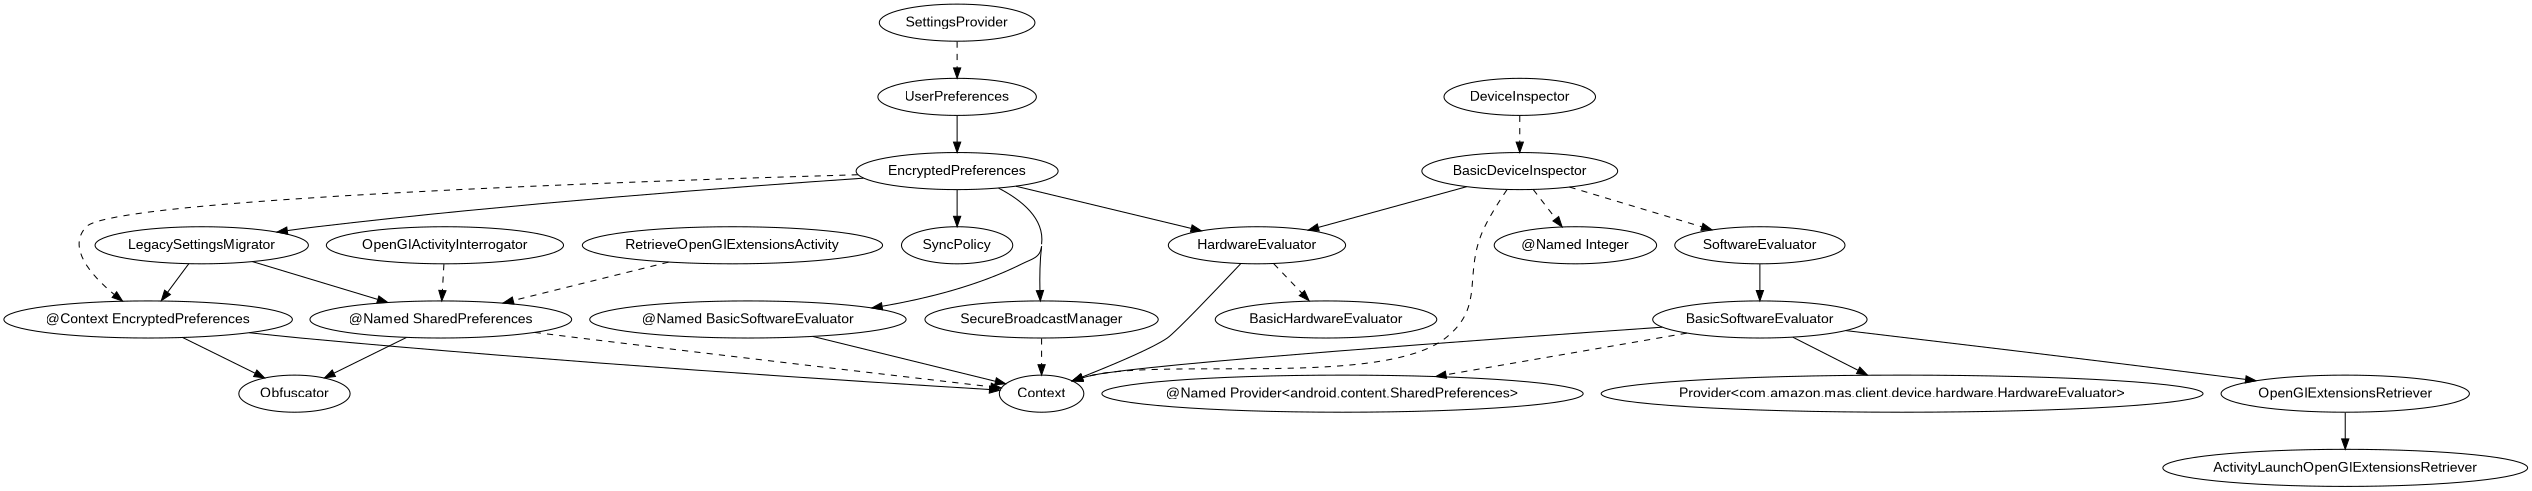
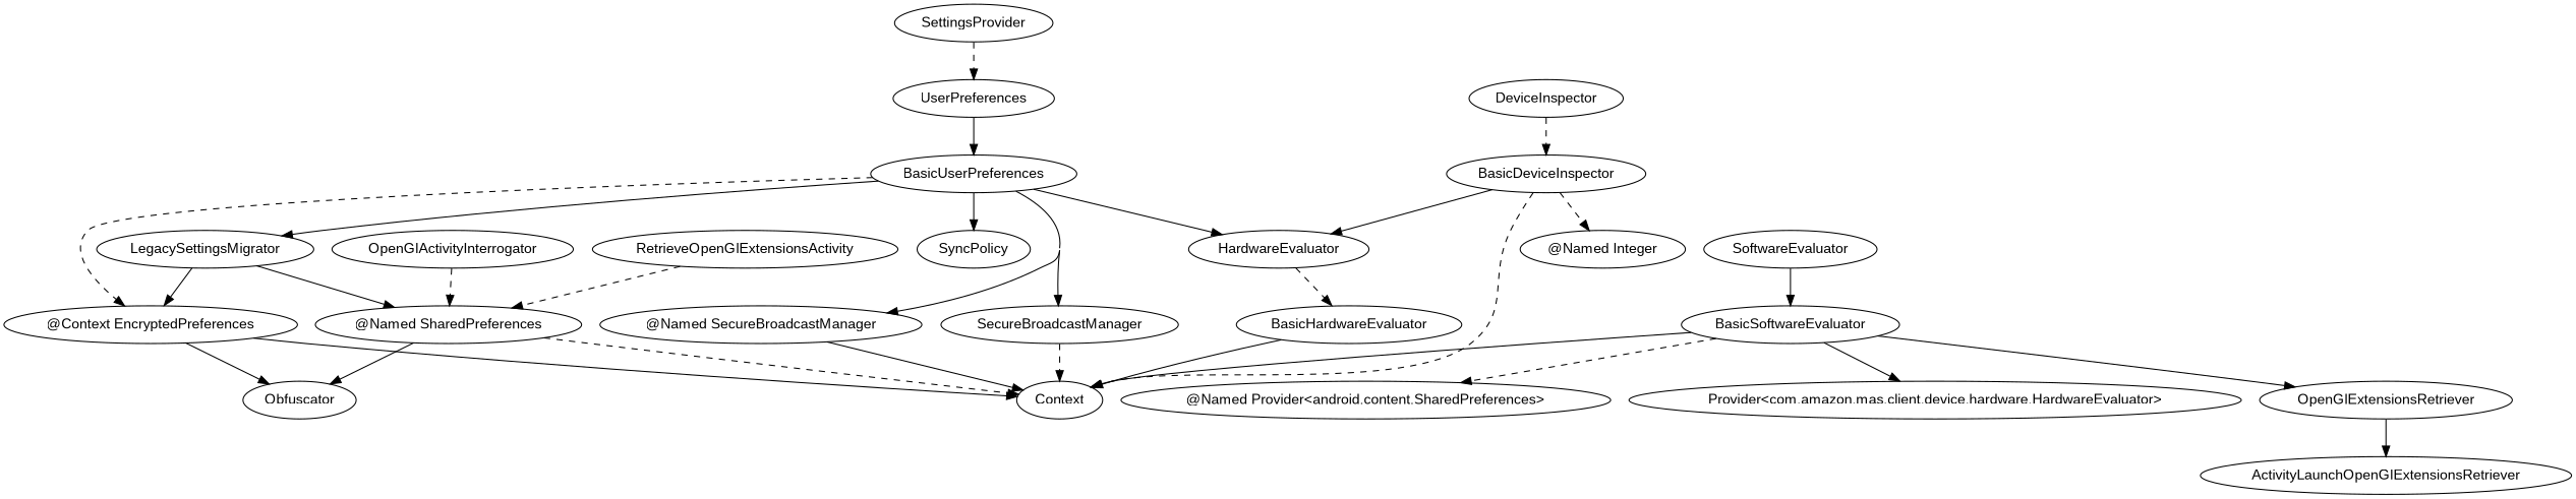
  digraph {
    concentrate=true
    fontname="Liberation Sans"
    node [fontname="Liberation Sans"]
    edge [fontname="Liberation Sans" style=solid]
    n1 [label="@Context EncryptedPreferences"]
    Context
    Obfuscator
-   n4 [label="@Named BasicSoftwareEvaluator"]
+   n4 [label="@Named SecureBroadcastManager"]
    n5 [label="@Named SharedPreferences"]
    n6 [label="@Named Integer"]
    BasicDeviceInspector
    HardwareEvaluator
    SoftwareEvaluator
    BasicHardwareEvaluator
    BasicSoftwareEvaluator
    n12 [label="@Named Provider<android.content.SharedPreferences>"]
    n13 [label="Provider<com.amazon.mas.client.device.hardware.HardwareEvaluator>"]
    OpenGlExtensionsRetriever
    ActivityLaunchOpenGlExtensionsRetriever
-   BasicUserPreferences [label=EncryptedPreferences]
+   BasicUserPreferences
    SecureBroadcastManager
    LegacySettingsMigrator
    SyncPolicy
    DeviceInspector
    OpenGlActivityInterrogator
    RetrieveOpenGlExtensionsActivity
    SettingsProvider
    UserPreferences
    n1 -> Context
    n1 -> Obfuscator
    n4 -> Context
    n5 -> Context [style=dashed]
    n5 -> Obfuscator
    BasicDeviceInspector -> Context [style=dashed]
    BasicDeviceInspector -> n6 [style=dashed]
    BasicDeviceInspector -> HardwareEvaluator
-   BasicDeviceInspector -> SoftwareEvaluator [style=dashed]
    HardwareEvaluator -> BasicHardwareEvaluator [style=dashed]
    SoftwareEvaluator -> BasicSoftwareEvaluator
-   HardwareEvaluator -> Context
+   BasicHardwareEvaluator -> Context
    BasicSoftwareEvaluator -> Context
    BasicSoftwareEvaluator -> n12 [style=dashed]
    BasicSoftwareEvaluator -> n13
    BasicSoftwareEvaluator -> OpenGlExtensionsRetriever
    OpenGlExtensionsRetriever -> ActivityLaunchOpenGlExtensionsRetriever
    BasicUserPreferences -> n1 [style=dashed]
    BasicUserPreferences -> n4
    BasicUserPreferences -> HardwareEvaluator
    BasicUserPreferences -> SecureBroadcastManager
    BasicUserPreferences -> LegacySettingsMigrator
    BasicUserPreferences -> SyncPolicy
    SecureBroadcastManager -> Context [style=dashed]
    LegacySettingsMigrator -> n1
    LegacySettingsMigrator -> n5
    DeviceInspector -> BasicDeviceInspector [style=dashed]
    OpenGlActivityInterrogator -> n5 [style=dashed]
    RetrieveOpenGlExtensionsActivity -> n5 [style=dashed]
    SettingsProvider -> UserPreferences [style=dashed]
    UserPreferences -> BasicUserPreferences
  }
